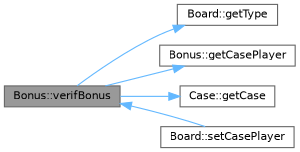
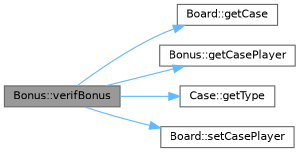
  digraph {
    rankdir=LR
    node [color=grey40 fillcolor=white fontname=Helvetica fontsize=10 shape=box style=filled]
    edge [color=steelblue1 fontname=Helvetica fontsize=10 labelfontname=Helvetica labelfontsize=10 style=solid]
    n1 [color=gray40 fillcolor=grey60 fontcolor=black height=0.2 label="Bonus::verifBonus" width=0.4]
-   n2 [height=0.2 label="Board::getType" width=0.4]
+   n2 [height=0.2 label="Board::getCase" width=0.4]
    n3 [height=0.2 label="Bonus::getCasePlayer" width=0.4]
-   n4 [height=0.2 label="Case::getCase" width=0.4]
+   n4 [height=0.2 label="Case::getType" width=0.4]
    n5 [height=0.2 label="Board::setCasePlayer" width=0.4]
    n1 -> n2
    n1 -> n3
    n1 -> n4
-   n5 -> n1
+   n1 -> n5
  }
